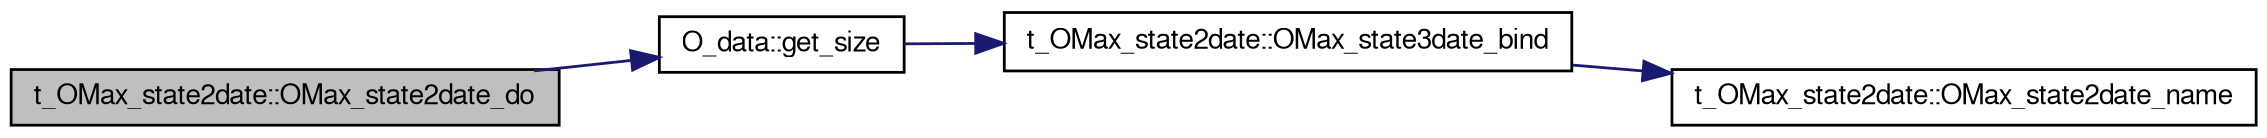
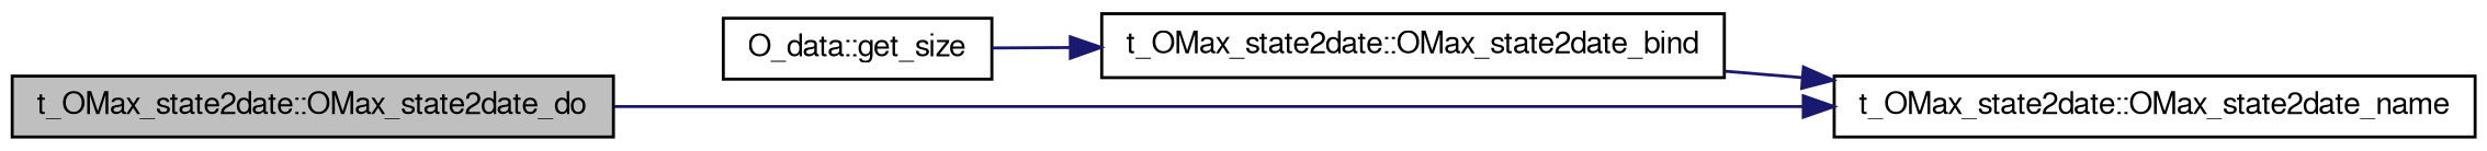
  digraph {
    rankdir=LR
    node [color=black fontname=FreeSans fontsize=10 shape=record]
    edge [color=midnightblue fontname=FreeSans fontsize=10 labelfontname=FreeSans labelfontsize=10 style=solid]
    n1 [fillcolor=grey75 fontcolor=black height=0.2 label="t_OMax_state2date::OMax_state2date_do" style=filled width=0.4]
    n2 [height=0.2 label="O_data::get_size" width=0.4]
-   n3 [height=0.2 label="t_OMax_state2date::OMax_state3date_bind" width=0.4]
+   n3 [height=0.2 label="t_OMax_state2date::OMax_state2date_bind" width=0.4]
    n4 [height=0.2 label="t_OMax_state2date::OMax_state2date_name" width=0.4]
-   n1 -> n2
+   n1 -> n4
    n2 -> n3
    n3 -> n4
  }
